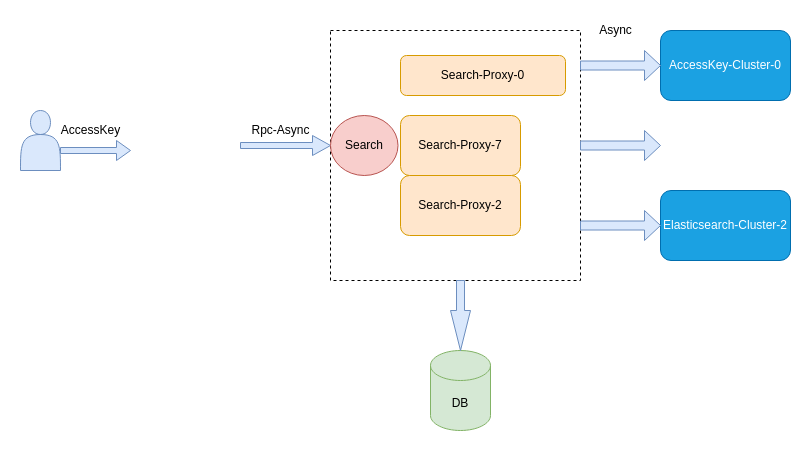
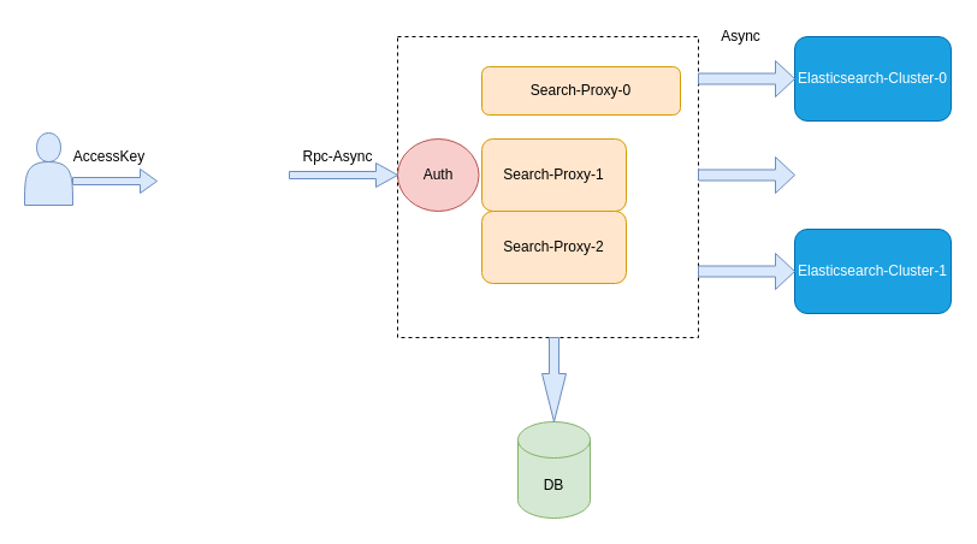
  <mxCell id="0" />
  <mxCell id="1" parent="0" />
  <mxCell id="2" value="DB" style="shape=cylinder3;whiteSpace=wrap;html=1;boundedLbl=1;backgroundOutline=1;size=15;fillColor=#d5e8d4;strokeColor=#82b366;" vertex="1" parent="1"><mxGeometry x="430" y="350" width="60" height="80" as="geometry" /></mxCell>
  <mxCell id="3" value="" style="shape=actor;whiteSpace=wrap;html=1;fillColor=#dae8fc;strokeColor=#6c8ebf;" vertex="1" parent="1"><mxGeometry y="110" width="40" height="60" as="geometry" x="20" /></mxCell>
  <mxCell id="4" value="" style="whiteSpace=wrap;html=1;aspect=fixed;dashed=1;" vertex="1" parent="1"><mxGeometry x="330" y="30" width="250" height="250" as="geometry" /></mxCell>
- <mxCell id="5" value="Search-Proxy-7" style="rounded=1;whiteSpace=wrap;html=1;fillColor=#ffe6cc;strokeColor=#d79b00;" vertex="1" parent="1"><mxGeometry x="400" y="115" width="120" height="60" as="geometry" /></mxCell>
+ <mxCell id="5" value="Search-Proxy-1" style="rounded=1;whiteSpace=wrap;html=1;fillColor=#ffe6cc;strokeColor=#d79b00;" vertex="1" parent="1"><mxGeometry x="400" y="115" width="120" height="60" as="geometry" /></mxCell>
  <mxCell id="6" value="Search-Proxy-2" style="rounded=1;whiteSpace=wrap;html=1;fillColor=#ffe6cc;strokeColor=#d79b00;" vertex="1" parent="1"><mxGeometry x="400" y="175" width="120" height="60" as="geometry" /></mxCell>
  <mxCell id="7" value="Search-Proxy-0" style="rounded=1;whiteSpace=wrap;html=1;fillColor=#ffe6cc;strokeColor=#d79b00;" vertex="1" parent="1"><mxGeometry x="400" y="55" width="165" height="40" as="geometry" /></mxCell>
- <mxCell id="8" value="AccessKey-Cluster-0" style="rounded=1;whiteSpace=wrap;html=1;fillColor=#1ba1e2;strokeColor=#006EAF;fontColor=#ffffff;" vertex="1" parent="1"><mxGeometry x="660" y="30" width="130" height="70" as="geometry" /></mxCell>
- <mxCell id="9" value="Elasticsearch-Cluster-2" style="rounded=1;whiteSpace=wrap;html=1;fillColor=#1ba1e2;strokeColor=#006EAF;fontColor=#ffffff;" vertex="1" parent="1"><mxGeometry x="660" y="190" width="130" height="70" as="geometry" /></mxCell>
+ <mxCell id="8" value="Elasticsearch-Cluster-0" style="rounded=1;whiteSpace=wrap;html=1;fillColor=#1ba1e2;strokeColor=#006EAF;fontColor=#ffffff;" vertex="1" parent="1"><mxGeometry x="660" y="30" width="130" height="70" as="geometry" /></mxCell>
+ <mxCell id="9" value="Elasticsearch-Cluster-1" style="rounded=1;whiteSpace=wrap;html=1;fillColor=#1ba1e2;strokeColor=#006EAF;fontColor=#ffffff;" vertex="1" parent="1"><mxGeometry x="660" y="190" width="130" height="70" as="geometry" /></mxCell>
  <mxCell id="10" value="" style="shape=singleArrow;whiteSpace=wrap;html=1;fillColor=#dae8fc;strokeColor=#6c8ebf;" vertex="1" parent="1"><mxGeometry x="580" y="50" width="80" height="30" as="geometry" /></mxCell>
  <mxCell id="11" value="" style="shape=singleArrow;whiteSpace=wrap;html=1;fillColor=#dae8fc;strokeColor=#6c8ebf;" vertex="1" parent="1"><mxGeometry x="580" y="130" width="80" height="30" as="geometry" /></mxCell>
  <mxCell id="12" value="" style="shape=singleArrow;whiteSpace=wrap;html=1;fillColor=#dae8fc;strokeColor=#6c8ebf;" vertex="1" parent="1"><mxGeometry x="580" y="210" width="80" height="30" as="geometry" /></mxCell>
  <mxCell id="13" value="" style="html=1;shadow=0;dashed=0;align=center;verticalAlign=middle;shape=mxgraph.arrows2.arrow;dy=0.6;dx=40;direction=south;notch=0;fillColor=#dae8fc;strokeColor=#6c8ebf;" vertex="1" parent="1"><mxGeometry x="450" y="280" width="20" height="70" as="geometry" /></mxCell>
  <mxCell id="14" value="" style="shape=singleArrow;whiteSpace=wrap;html=1;fillColor=#dae8fc;strokeColor=#6c8ebf;" vertex="1" parent="1"><mxGeometry x="60" y="140" width="70" height="20" as="geometry" /></mxCell>
  <mxCell id="15" value="AccessKey" style="text;html=1;align=center;verticalAlign=middle;resizable=0;points=[];autosize=1;strokeColor=none;fillColor=none;" vertex="1" parent="1"><mxGeometry x="55" y="120" width="70" height="20" as="geometry" /></mxCell>
  <mxCell id="16" value="" style="shape=singleArrow;whiteSpace=wrap;html=1;fillColor=#dae8fc;strokeColor=#6c8ebf;" vertex="1" parent="1"><mxGeometry x="240" y="135" width="90" height="20" as="geometry" /></mxCell>
  <mxCell id="17" value="Rpc-Async" style="text;html=1;align=center;verticalAlign=middle;resizable=0;points=[];autosize=1;strokeColor=none;fillColor=none;" vertex="1" parent="1"><mxGeometry x="245" y="120" width="70" height="20" as="geometry" /></mxCell>
  <mxCell id="18" value="Async" style="text;html=1;align=center;verticalAlign=middle;resizable=0;points=[];autosize=1;strokeColor=none;fillColor=none;" vertex="1" parent="1"><mxGeometry x="590" y="20" width="50" height="20" as="geometry" /></mxCell>
- <mxCell id="19" value="Search" style="ellipse;whiteSpace=wrap;html=1;fillColor=#f8cecc;strokeColor=#b85450;" vertex="1" parent="1"><mxGeometry x="330" y="115" width="67.5" height="60" as="geometry" /></mxCell>
+ <mxCell id="19" value="Auth" style="ellipse;whiteSpace=wrap;html=1;fillColor=#f8cecc;strokeColor=#b85450;" vertex="1" parent="1"><mxGeometry x="330" y="115" width="67.5" height="60" as="geometry" /></mxCell>
